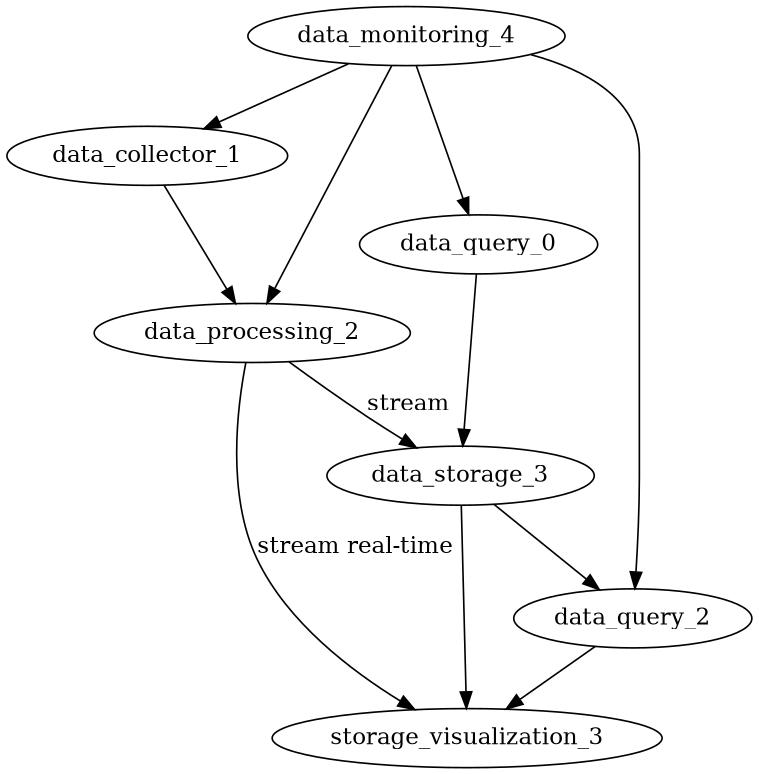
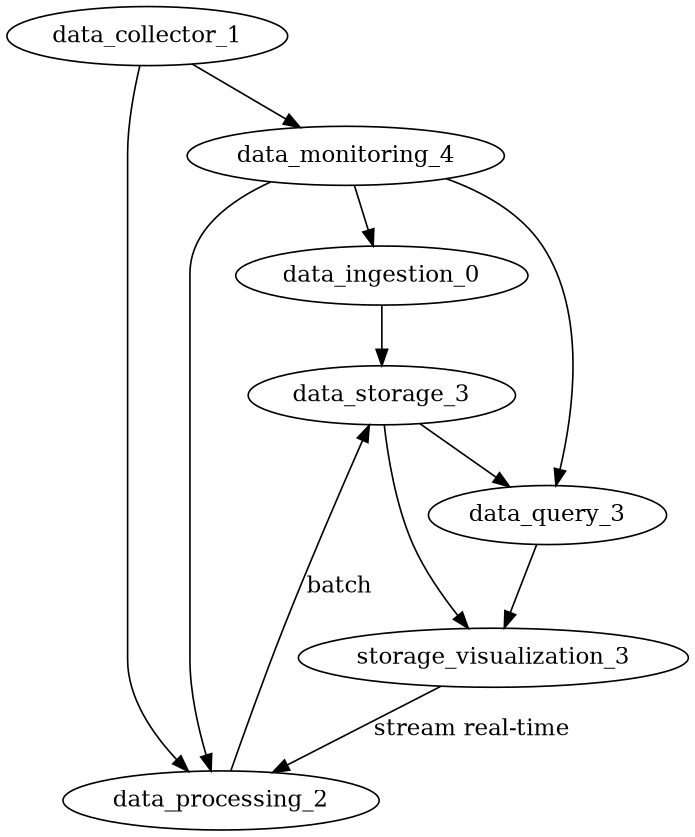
  digraph {
    fontname="DejaVu Serif"
    rankdir=TB
    node [fontname="DejaVu Serif"]
    edge [fontname="DejaVu Serif"]
-   data_ingestion_0 [label=data_query_0]
+   data_ingestion_0
    data_collector_1
    data_processing_2
    data_storage_3
-   data_query_3 [label=data_query_2]
+   data_query_3
    n6 [label=storage_visualization_3]
    data_monitoring_4
    subgraph sub_1 {
      data_ingestion_0
      data_collector_1
      data_processing_2
      data_storage_3
      data_query_3
      n6
      data_monitoring_4
    }
    data_ingestion_0 -> data_storage_3
    data_collector_1 -> data_processing_2
-   data_processing_2 -> data_storage_3 [label=stream]
-   data_processing_2 -> n6 [label="stream real-time"]
+   data_processing_2 -> data_storage_3 [label=batch]
+   n6 -> data_processing_2 [label="stream real-time"]
    data_storage_3 -> data_query_3
    data_storage_3 -> n6
    data_query_3 -> n6
    data_monitoring_4 -> data_ingestion_0
-   data_monitoring_4 -> data_collector_1
+   data_collector_1 -> data_monitoring_4
    data_monitoring_4 -> data_processing_2
    data_monitoring_4 -> data_query_3
  }
